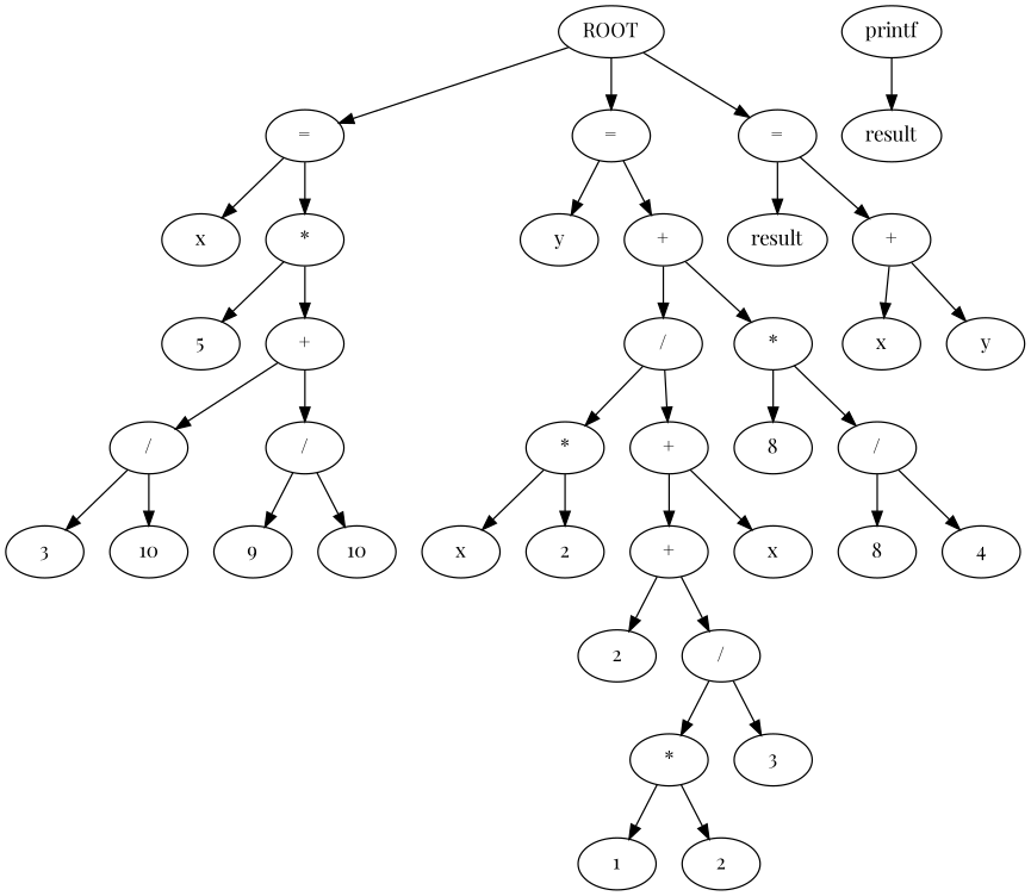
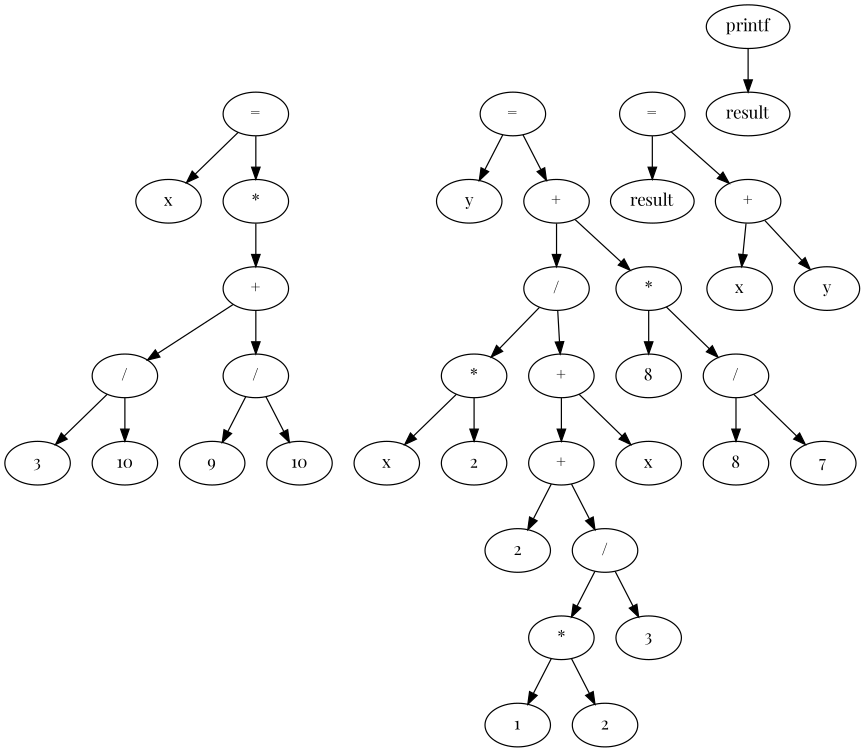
  strict digraph {
    fontname="Playfair Display"
    node [fontname="Playfair Display"]
    edge [fontname="Playfair Display"]
    n1 [label="="]
    n2 [label=x]
    n3 [label="*"]
-   n4 [label=5]
    n5 [label="+"]
    n6 [label="="]
    n7 [label=y]
    n8 [label="+"]
    n9 [label="/"]
    n10 [label="*"]
    n11 [label="="]
    n12 [label=result]
    n13 [label="+"]
    n14 [label=x]
    n15 [label=y]
    n16 [label=printf]
    n17 [label=result]
-   ROOT
    n19 [label="/"]
    n20 [label="/"]
    n21 [label=3]
    n22 [label=10]
    n23 [label=9]
    n24 [label=10]
    n25 [label="*"]
    n26 [label="+"]
    n27 [label=8]
    n28 [label="/"]
    n29 [label=x]
    n30 [label=2]
    n31 [label="+"]
    n32 [label=x]
    n33 [label=8]
-   n34 [label=4]
+   n34 [label=7]
    n35 [label=2]
    n36 [label="/"]
    n37 [label="*"]
    n38 [label=3]
    n39 [label=1]
    n40 [label=2]
    n1 -> n2
    n1 -> n3
-   n3 -> n4
    n3 -> n5
    n5 -> n19
    n5 -> n20
    n6 -> n7
    n6 -> n8
    n8 -> n9
    n8 -> n10
    n9 -> n25
    n9 -> n26
    n10 -> n27
    n10 -> n28
    n11 -> n12
    n11 -> n13
    n13 -> n14
    n13 -> n15
    n16 -> n17
-   ROOT -> n1
-   ROOT -> n6
-   ROOT -> n11
    n19 -> n21
    n19 -> n22
    n20 -> n23
    n20 -> n24
    n25 -> n29
    n25 -> n30
    n26 -> n31
    n26 -> n32
    n28 -> n33
    n28 -> n34
    n31 -> n35
    n31 -> n36
    n36 -> n37
    n36 -> n38
    n37 -> n39
    n37 -> n40
  }
